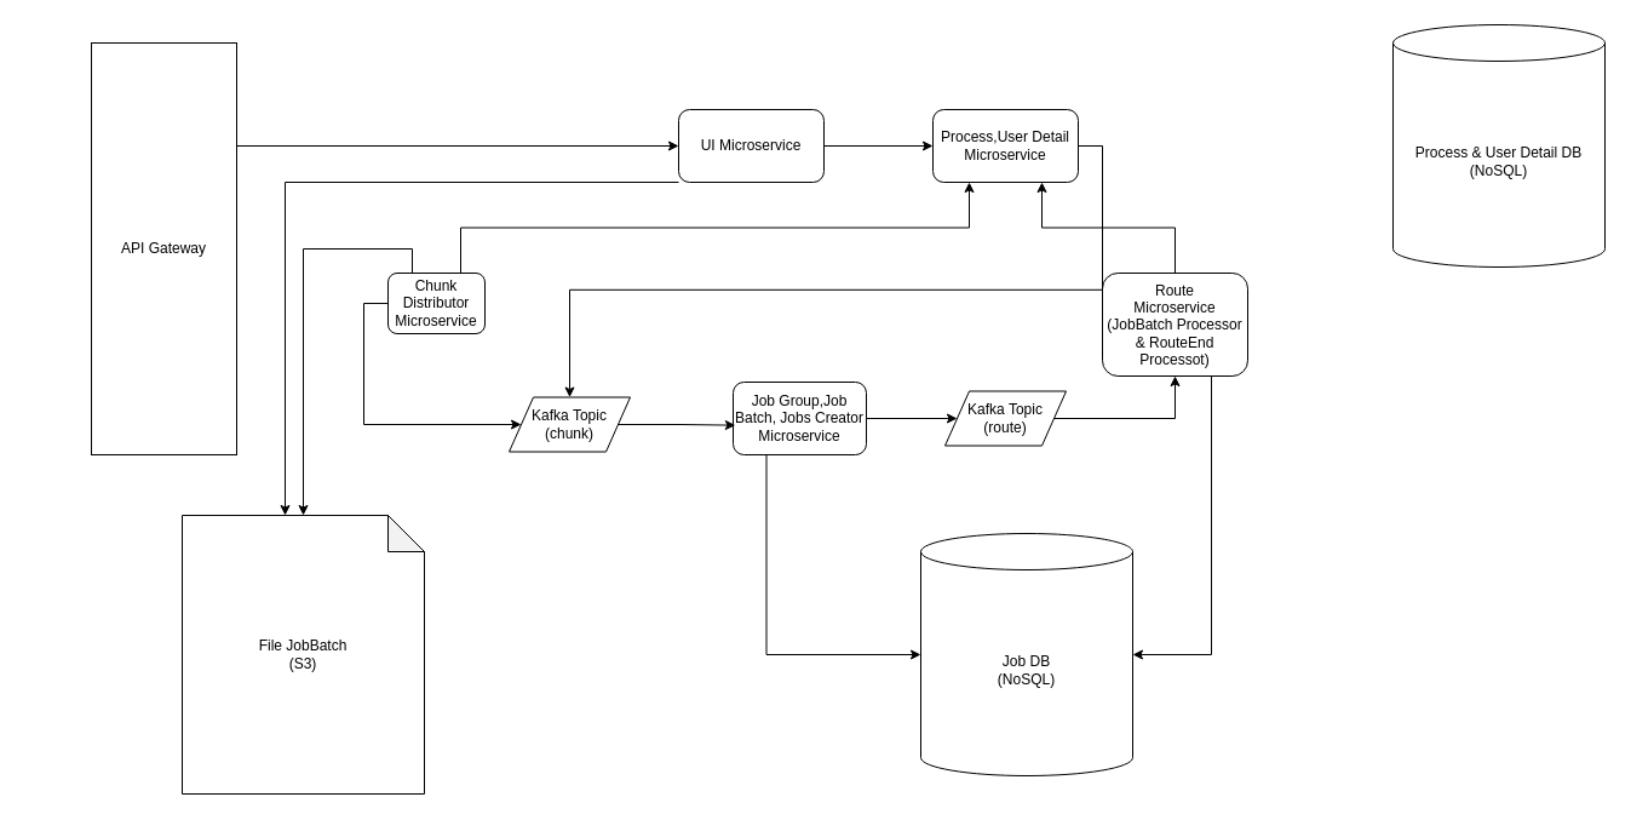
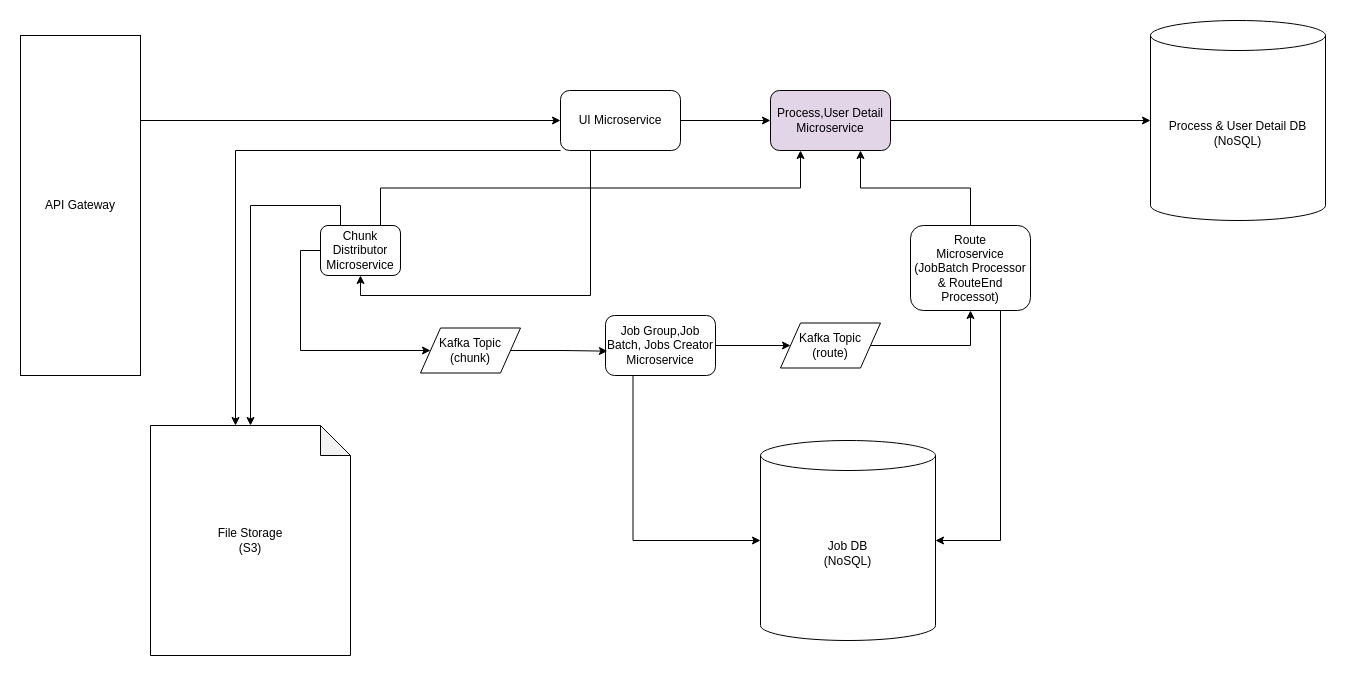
  <mxCell id="0" />
  <mxCell id="1" parent="0" />
  <mxCell id="2" style="edgeStyle=orthogonalEdgeStyle;rounded=0;orthogonalLoop=1;jettySize=auto;html=1;exitX=0.75;exitY=0;exitDx=0;exitDy=0;entryX=0.25;entryY=1;entryDx=0;entryDy=0;" parent="1" source="4" target="13" edge="1"><mxGeometry relative="1" as="geometry" /></mxCell>
  <mxCell id="3" style="edgeStyle=orthogonalEdgeStyle;rounded=0;orthogonalLoop=1;jettySize=auto;html=1;exitX=0;exitY=0.5;exitDx=0;exitDy=0;entryX=0;entryY=0.5;entryDx=0;entryDy=0;" edge="1" parent="1" source="4" target="5"><mxGeometry relative="1" as="geometry"><Array as="points"><mxPoint x="300" y="250" /><mxPoint x="300" y="350" /></Array></mxGeometry></mxCell>
  <mxCell id="4" value="Chunk Distributor Microservice" style="rounded=1;whiteSpace=wrap;html=1;" parent="1" vertex="1"><mxGeometry x="320" y="225" width="80" height="50" as="geometry" /></mxCell>
  <mxCell id="5" value="&lt;div&gt;Kafka Topic&lt;/div&gt;&lt;div&gt;(chunk)&lt;br&gt;&lt;/div&gt;" style="shape=parallelogram;perimeter=parallelogramPerimeter;whiteSpace=wrap;html=1;fixedSize=1;" parent="1" vertex="1"><mxGeometry x="420" y="327.5" width="100" height="45" as="geometry" /></mxCell>
  <mxCell id="6" style="edgeStyle=orthogonalEdgeStyle;rounded=0;orthogonalLoop=1;jettySize=auto;html=1;exitX=1;exitY=0.5;exitDx=0;exitDy=0;entryX=0;entryY=0.5;entryDx=0;entryDy=0;" parent="1" source="7" target="10" edge="1"><mxGeometry relative="1" as="geometry"><mxPoint x="800" y="245.333" as="targetPoint" /></mxGeometry></mxCell>
  <mxCell id="7" value="&lt;div&gt;Job Group,Job Batch, Jobs Creator&lt;/div&gt;&lt;div&gt;Microservice&lt;br&gt;&lt;/div&gt;" style="rounded=1;whiteSpace=wrap;html=1;" parent="1" vertex="1"><mxGeometry x="605" y="315" width="110" height="60" as="geometry" /></mxCell>
  <mxCell id="8" style="edgeStyle=orthogonalEdgeStyle;rounded=0;orthogonalLoop=1;jettySize=auto;html=1;exitX=1;exitY=0.5;exitDx=0;exitDy=0;entryX=0.017;entryY=0.594;entryDx=0;entryDy=0;entryPerimeter=0;" parent="1" source="5" target="7" edge="1"><mxGeometry relative="1" as="geometry" /></mxCell>
  <mxCell id="9" style="edgeStyle=orthogonalEdgeStyle;rounded=0;orthogonalLoop=1;jettySize=auto;html=1;exitX=1;exitY=0.5;exitDx=0;exitDy=0;entryX=0.5;entryY=1;entryDx=0;entryDy=0;" edge="1" parent="1" source="10" target="12"><mxGeometry relative="1" as="geometry"><mxPoint x="990" y="275" as="targetPoint" /></mxGeometry></mxCell>
  <mxCell id="10" value="&lt;div&gt;Kafka Topic&lt;/div&gt;&lt;div&gt;(route)&lt;br&gt;&lt;/div&gt;" style="shape=parallelogram;perimeter=parallelogramPerimeter;whiteSpace=wrap;html=1;fixedSize=1;" parent="1" vertex="1"><mxGeometry x="780" y="322.5" width="100" height="45" as="geometry" /></mxCell>
  <mxCell id="11" style="edgeStyle=orthogonalEdgeStyle;rounded=0;orthogonalLoop=1;jettySize=auto;html=1;exitX=0.5;exitY=0;exitDx=0;exitDy=0;entryX=0.75;entryY=1;entryDx=0;entryDy=0;" parent="1" source="12" target="13" edge="1"><mxGeometry relative="1" as="geometry"><mxPoint x="960" y="215" as="sourcePoint" /></mxGeometry></mxCell>
  <mxCell id="12" value="&lt;div&gt;Route&lt;/div&gt;&lt;div&gt;Microservice&lt;br&gt;&lt;/div&gt;&lt;div&gt;(JobBatch Processor &amp;amp; RouteEnd Processot)&lt;br&gt;&lt;/div&gt;" style="rounded=1;whiteSpace=wrap;html=1;" parent="1" vertex="1"><mxGeometry x="910" y="225" width="120" height="85" as="geometry" /></mxCell>
- <mxCell id="13" value="Process,User Detail Microservice" style="rounded=1;whiteSpace=wrap;html=1;" parent="1" vertex="1"><mxGeometry x="770" y="90" width="120" height="60" as="geometry" /></mxCell>
+ <mxCell id="13" value="Process,User Detail Microservice" style="rounded=1;whiteSpace=wrap;html=1;fillColor=#e1d5e7;" parent="1" vertex="1"><mxGeometry x="770" y="90" width="120" height="60" as="geometry" /></mxCell>
  <mxCell id="14" style="edgeStyle=orthogonalEdgeStyle;rounded=0;orthogonalLoop=1;jettySize=auto;html=1;exitX=1;exitY=0.5;exitDx=0;exitDy=0;entryX=0;entryY=0.5;entryDx=0;entryDy=0;" edge="1" parent="1" source="16" target="13"><mxGeometry relative="1" as="geometry" /></mxCell>
+ <mxCell id="15" style="edgeStyle=orthogonalEdgeStyle;rounded=0;orthogonalLoop=1;jettySize=auto;html=1;exitX=0.25;exitY=1;exitDx=0;exitDy=0;entryX=0.5;entryY=1;entryDx=0;entryDy=0;" edge="1" parent="1" source="16" target="4"><mxGeometry relative="1" as="geometry" /></mxCell>
  <mxCell id="16" value="UI Microservice" style="rounded=1;whiteSpace=wrap;html=1;" vertex="1" parent="1"><mxGeometry x="560" y="90" width="120" height="60" as="geometry" /></mxCell>
  <mxCell id="17" style="edgeStyle=orthogonalEdgeStyle;rounded=0;orthogonalLoop=1;jettySize=auto;html=1;exitX=1;exitY=0.25;exitDx=0;exitDy=0;entryX=0;entryY=0.5;entryDx=0;entryDy=0;" edge="1" parent="1" source="18" target="16"><mxGeometry relative="1" as="geometry" /></mxCell>
- <mxCell id="18" value="API Gateway" style="rounded=0;whiteSpace=wrap;html=1;" vertex="1" parent="1"><mxGeometry x="75" y="35" width="120" height="340" as="geometry" /></mxCell>
+ <mxCell id="18" value="API Gateway" style="rounded=0;whiteSpace=wrap;html=1;" vertex="1" parent="1"><mxGeometry x="20" y="35" width="120" height="340" as="geometry" /></mxCell>
  <mxCell id="19" value="&lt;div&gt;Job DB&lt;/div&gt;&lt;div&gt;(NoSQL)&lt;br&gt;&lt;/div&gt;" style="shape=cylinder3;whiteSpace=wrap;html=1;boundedLbl=1;backgroundOutline=1;size=15;" vertex="1" parent="1"><mxGeometry x="760" y="440" width="175" height="200" as="geometry" /></mxCell>
  <mxCell id="20" style="edgeStyle=orthogonalEdgeStyle;rounded=0;orthogonalLoop=1;jettySize=auto;html=1;exitX=0.25;exitY=1;exitDx=0;exitDy=0;entryX=0;entryY=0.5;entryDx=0;entryDy=0;entryPerimeter=0;" edge="1" parent="1" source="7" target="19"><mxGeometry relative="1" as="geometry" /></mxCell>
  <mxCell id="21" style="edgeStyle=orthogonalEdgeStyle;rounded=0;orthogonalLoop=1;jettySize=auto;html=1;exitX=0.75;exitY=1;exitDx=0;exitDy=0;entryX=1;entryY=0.5;entryDx=0;entryDy=0;entryPerimeter=0;" edge="1" parent="1" source="12" target="19"><mxGeometry relative="1" as="geometry" /></mxCell>
  <mxCell id="22" value="&lt;div&gt;Process &amp;amp; User Detail DB&lt;/div&gt;&lt;div&gt;(NoSQL)&lt;/div&gt;" style="shape=cylinder3;whiteSpace=wrap;html=1;boundedLbl=1;backgroundOutline=1;size=15;" vertex="1" parent="1"><mxGeometry x="1150" y="20" width="175" height="200" as="geometry" /></mxCell>
- <mxCell id="23" style="edgeStyle=orthogonalEdgeStyle;rounded=0;orthogonalLoop=1;jettySize=auto;html=1;exitX=1;exitY=0.5;exitDx=0;exitDy=0;" edge="1" parent="1" source="13" target="5"><mxGeometry relative="1" as="geometry" /></mxCell>
- <mxCell id="24" value="&lt;div&gt;File JobBatch&lt;/div&gt;&lt;div&gt;(S3)&lt;br&gt;&lt;/div&gt;" style="shape=note;whiteSpace=wrap;html=1;backgroundOutline=1;darkOpacity=0.05;" vertex="1" parent="1"><mxGeometry y="425" width="200" height="230" as="geometry" x="150" /></mxCell>
+ <mxCell id="23" style="edgeStyle=orthogonalEdgeStyle;rounded=0;orthogonalLoop=1;jettySize=auto;html=1;exitX=1;exitY=0.5;exitDx=0;exitDy=0;entryX=0;entryY=0.5;entryDx=0;entryDy=0;entryPerimeter=0;" edge="1" parent="1" source="13" target="22"><mxGeometry relative="1" as="geometry" /></mxCell>
+ <mxCell id="24" value="&lt;div&gt;File Storage&lt;/div&gt;&lt;div&gt;(S3)&lt;br&gt;&lt;/div&gt;" style="shape=note;whiteSpace=wrap;html=1;backgroundOutline=1;darkOpacity=0.05;" vertex="1" parent="1"><mxGeometry y="425" width="200" height="230" as="geometry" x="150" /></mxCell>
  <mxCell id="25" style="edgeStyle=orthogonalEdgeStyle;rounded=0;orthogonalLoop=1;jettySize=auto;html=1;exitX=0;exitY=1;exitDx=0;exitDy=0;entryX=0;entryY=0;entryDx=85;entryDy=0;entryPerimeter=0;" edge="1" parent="1" source="16" target="24"><mxGeometry relative="1" as="geometry"><Array as="points"><mxPoint x="235" y="150" /></Array></mxGeometry></mxCell>
  <mxCell id="26" style="edgeStyle=orthogonalEdgeStyle;rounded=0;orthogonalLoop=1;jettySize=auto;html=1;exitX=0.25;exitY=0;exitDx=0;exitDy=0;entryX=0.5;entryY=0;entryDx=0;entryDy=0;entryPerimeter=0;" edge="1" parent="1" source="4" target="24"><mxGeometry relative="1" as="geometry" /></mxCell>
